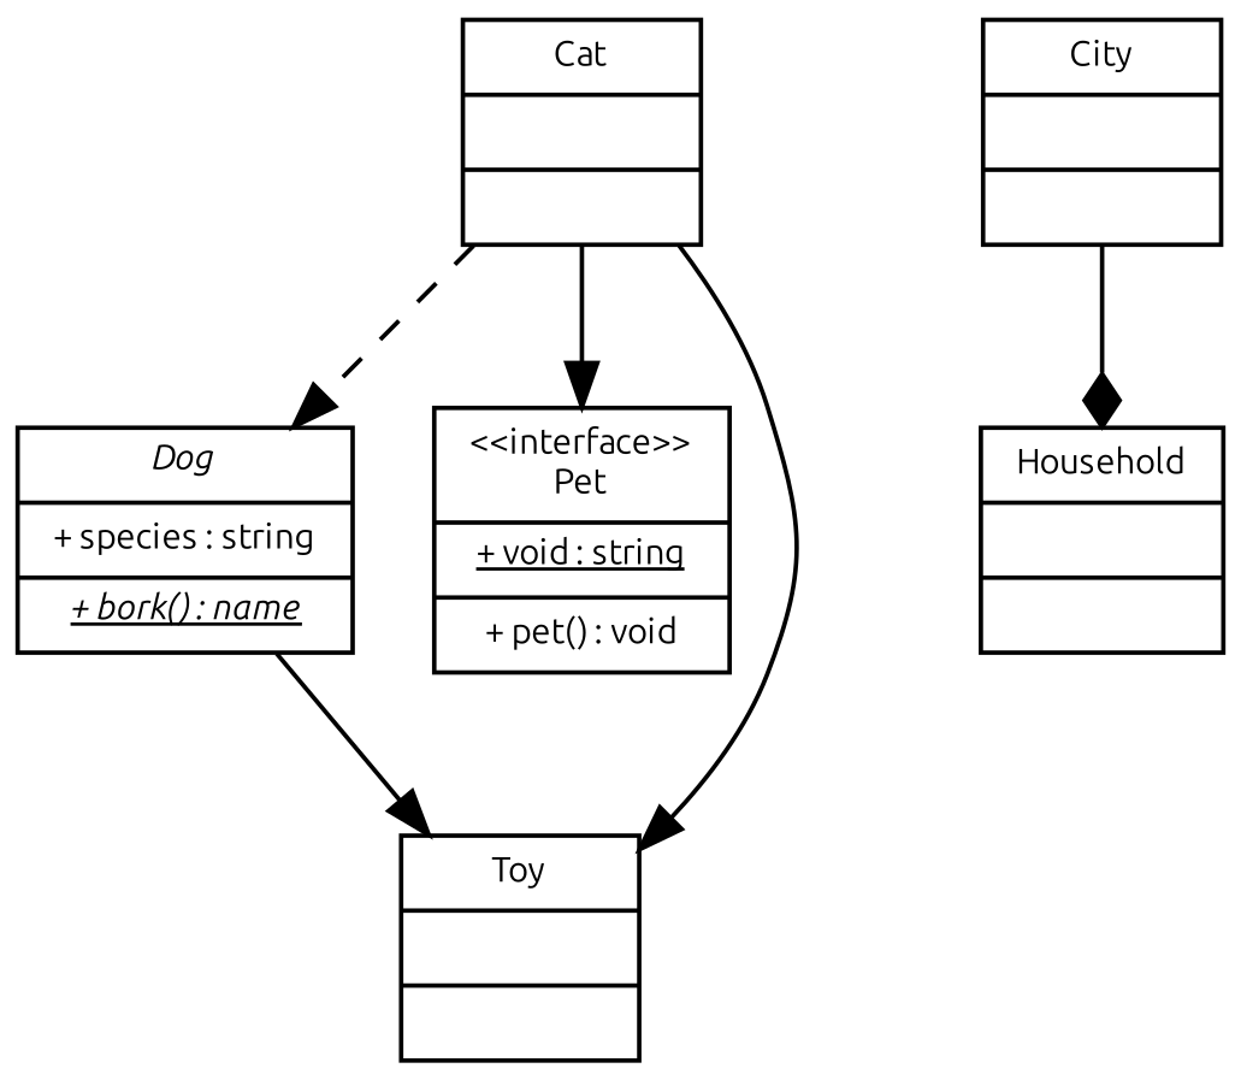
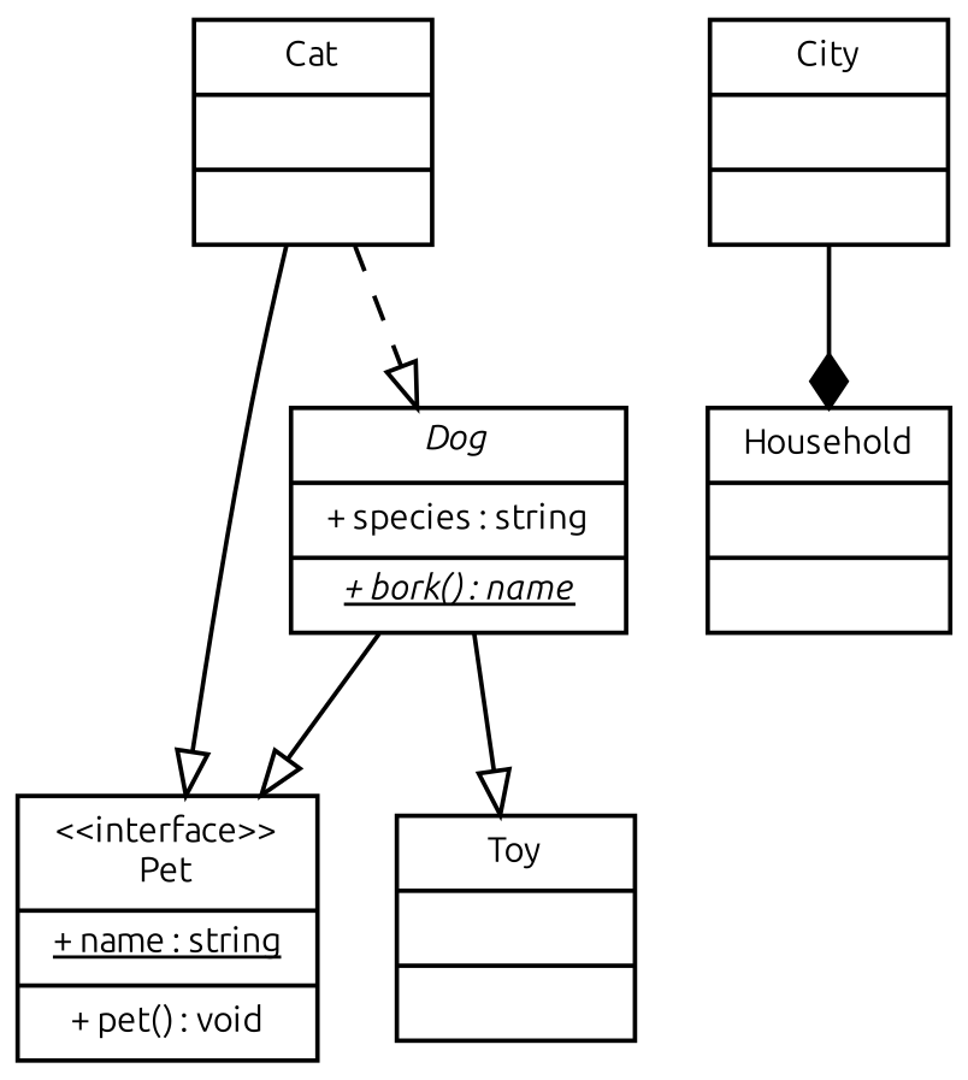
  digraph {
    fontname=Ubuntu
    fontsize=8
    node [fontname=Ubuntu fontsize=8 shape=record]
    edge [arrowhead=normal fontname=Ubuntu fontsize=8 style=solid]
    n1 [label=<{Cat||}>]
    n2 [label=<{<I>Dog</I>|+ species : string<BR ALIGN="LEFT"/>|<I><U>+ bork() : name</U></I><BR ALIGN="LEFT"/>}>]
-   n3 [label=<{&lt;&lt;interface&gt;&gt;<BR ALIGN="LEFT"/>Pet|<U>+ void : string</U><BR ALIGN="LEFT"/>|+ pet() : void<BR ALIGN="LEFT"/>}>]
+   n3 [label=<{&lt;&lt;interface&gt;&gt;<BR ALIGN="LEFT"/>Pet|<U>+ name : string</U><BR ALIGN="LEFT"/>|+ pet() : void<BR ALIGN="LEFT"/>}>]
    n4 [label=<{Toy||}>]
    n5 [label=<{City||}>]
    n6 [label=<{Household||}>]
-   n1 -> n2 [style=dashed]
-   n1 -> n3 [style=""]
-   n1 -> n4
-   n2 -> n4
+   n1 -> n2 [arrowhead=empty style=dashed]
+   n1 -> n3 [arrowhead=empty style=""]
+   n2 -> n3 [arrowhead=empty style=""]
+   n2 -> n4 [arrowhead=empty]
    n5 -> n6 [arrowhead=diamond]
  }
